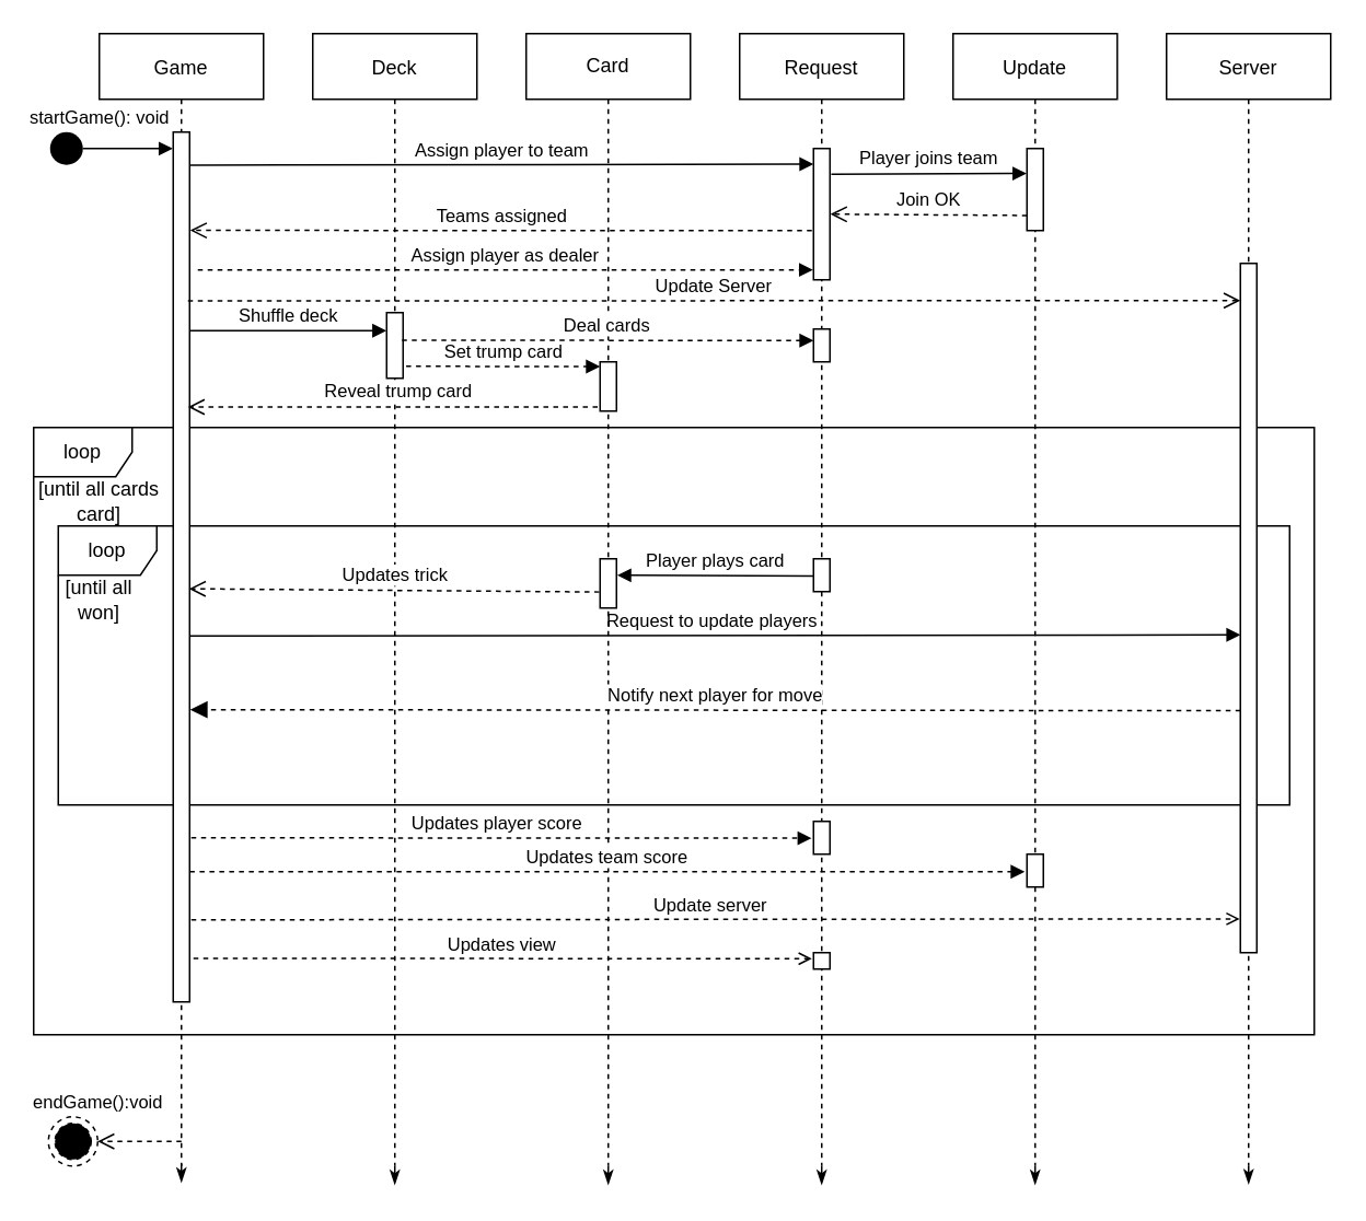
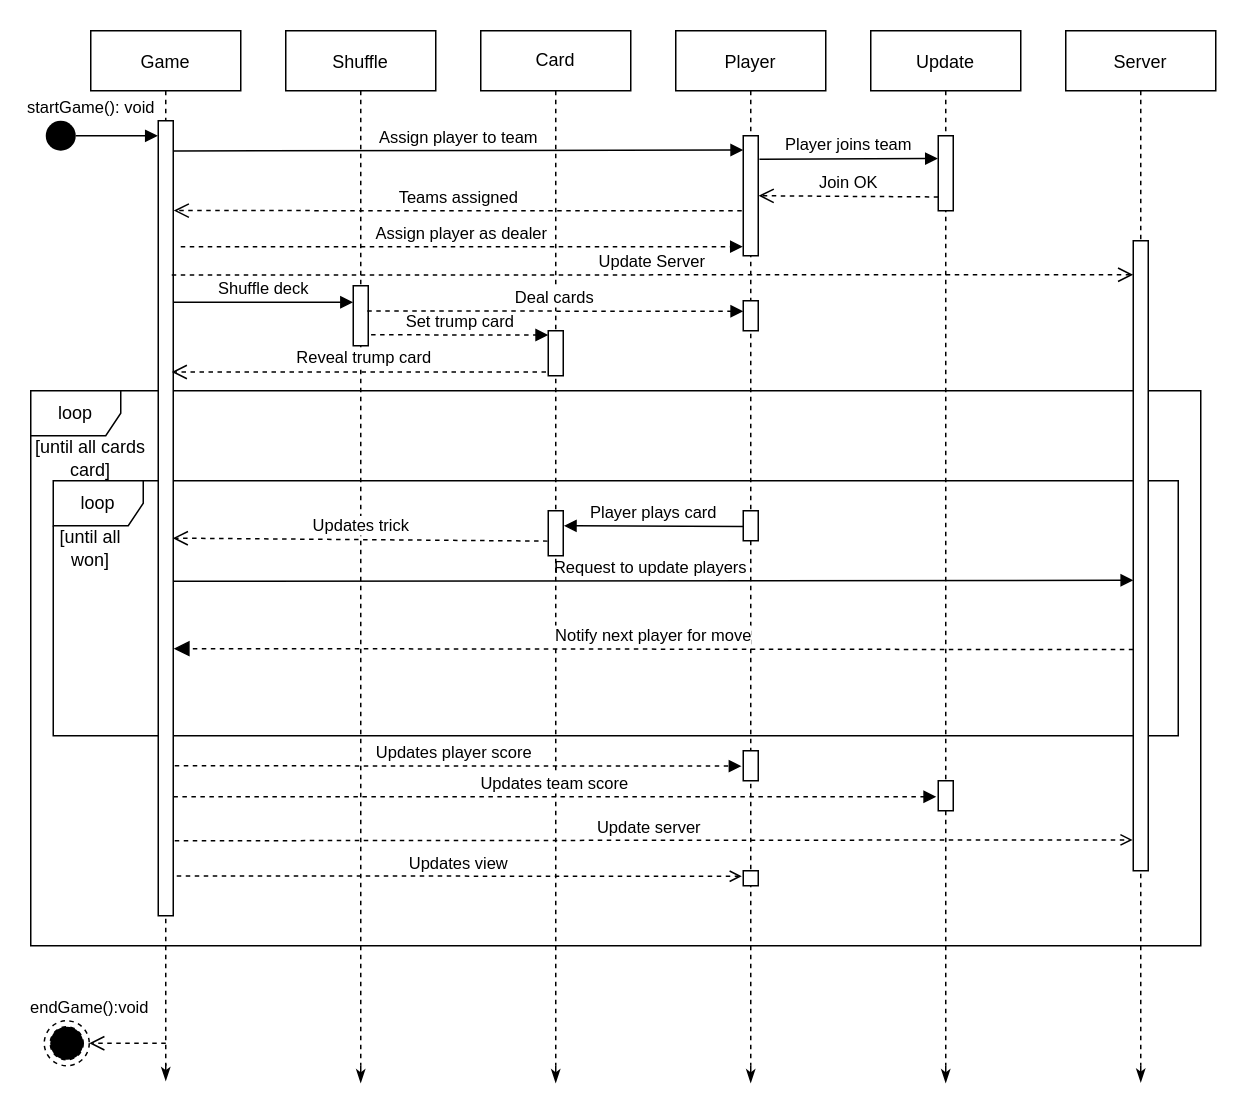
  <mxCell id="0" />
  <mxCell id="1" parent="0" />
  <mxCell id="2" value="loop" style="shape=umlFrame;whiteSpace=wrap;html=1;" parent="1" vertex="1"><mxGeometry x="20" y="260" width="780" height="370" as="geometry" /></mxCell>
  <mxCell id="3" value="loop" style="shape=umlFrame;whiteSpace=wrap;html=1;rounded=0;strokeColor=#000000;fillColor=none;gradientColor=none;" parent="1" vertex="1"><mxGeometry x="35" y="320" width="750" height="170" as="geometry" /></mxCell>
  <mxCell id="4" value="Game" style="shape=umlLifeline;perimeter=lifelinePerimeter;container=1;collapsible=0;recursiveResize=0;rounded=0;shadow=0;strokeWidth=1;" parent="1" vertex="1"><mxGeometry x="60" y="20" width="100" height="690" as="geometry" /></mxCell>
  <mxCell id="5" value="Request to update players" style="html=1;verticalAlign=bottom;endArrow=block;entryX=0.004;entryY=0.539;entryDx=0;entryDy=0;entryPerimeter=0;" parent="4" target="21" edge="1"><mxGeometry width="80" relative="1" as="geometry"><mxPoint x="50" y="367" as="sourcePoint" /><mxPoint x="130" y="360" as="targetPoint" /></mxGeometry></mxCell>
  <mxCell id="6" value="Updates player score" style="html=1;verticalAlign=bottom;endArrow=block;dashed=1;entryX=-0.114;entryY=0.513;entryDx=0;entryDy=0;entryPerimeter=0;" parent="4" target="13" edge="1"><mxGeometry width="80" relative="1" as="geometry"><mxPoint x="50" y="490" as="sourcePoint" /><mxPoint x="400" y="489" as="targetPoint" /></mxGeometry></mxCell>
  <mxCell id="7" value="Update server" style="html=1;verticalAlign=bottom;endArrow=open;dashed=1;endFill=0;entryX=-0.044;entryY=0.951;entryDx=0;entryDy=0;entryPerimeter=0;" parent="4" target="21" edge="1"><mxGeometry width="80" relative="1" as="geometry"><mxPoint x="50" y="540" as="sourcePoint" /><mxPoint x="130" y="540" as="targetPoint" /></mxGeometry></mxCell>
  <mxCell id="8" value="" style="html=1;points=[];perimeter=orthogonalPerimeter;rounded=0;" parent="4" vertex="1"><mxGeometry x="45" y="60" width="10" height="530" as="geometry" /></mxCell>
- <mxCell id="9" value="Request" style="shape=umlLifeline;perimeter=lifelinePerimeter;container=1;collapsible=0;recursiveResize=0;rounded=0;shadow=0;strokeWidth=1;" parent="1" vertex="1"><mxGeometry x="450" y="20" width="100" height="690" as="geometry" /></mxCell>
+ <mxCell id="9" value="Player" style="shape=umlLifeline;perimeter=lifelinePerimeter;container=1;collapsible=0;recursiveResize=0;rounded=0;shadow=0;strokeWidth=1;" parent="1" vertex="1"><mxGeometry x="450" y="20" width="100" height="690" as="geometry" /></mxCell>
  <mxCell id="10" value="" style="html=1;points=[];perimeter=orthogonalPerimeter;rounded=0;" parent="9" vertex="1"><mxGeometry x="45" y="70" width="10" height="80" as="geometry" /></mxCell>
  <mxCell id="11" value="" style="html=1;points=[];perimeter=orthogonalPerimeter;rounded=0;" parent="9" vertex="1"><mxGeometry x="45" y="180" width="10" height="20" as="geometry" /></mxCell>
  <mxCell id="12" value="" style="html=1;points=[];perimeter=orthogonalPerimeter;rounded=0;" parent="9" vertex="1"><mxGeometry x="45" y="320" width="10" height="20" as="geometry" /></mxCell>
  <mxCell id="13" value="" style="html=1;points=[];perimeter=orthogonalPerimeter;rounded=0;" parent="9" vertex="1"><mxGeometry x="45" y="480" width="10" height="20" as="geometry" /></mxCell>
  <mxCell id="14" value="" style="ellipse;fillColor=#000000;strokeColor=none;" parent="1" vertex="1"><mxGeometry x="30" y="80" width="20" height="20" as="geometry" /></mxCell>
  <mxCell id="15" value="startGame(): void" style="html=1;verticalAlign=bottom;endArrow=block;exitX=1;exitY=0.5;exitDx=0;exitDy=0;entryX=-0.025;entryY=0.019;entryDx=0;entryDy=0;entryPerimeter=0;" parent="1" source="14" target="8" edge="1"><mxGeometry x="-0.667" y="10" width="80" relative="1" as="geometry"><mxPoint x="60" y="89.8" as="sourcePoint" /><mxPoint x="100" y="90" as="targetPoint" /><mxPoint x="1" as="offset" /></mxGeometry></mxCell>
  <mxCell id="16" value="Update" style="shape=umlLifeline;perimeter=lifelinePerimeter;container=1;collapsible=0;recursiveResize=0;rounded=0;shadow=0;strokeWidth=1;" parent="1" vertex="1"><mxGeometry x="580" y="20" width="100" height="690" as="geometry" /></mxCell>
  <mxCell id="17" value="" style="html=1;points=[];perimeter=orthogonalPerimeter;rounded=0;" parent="16" vertex="1"><mxGeometry x="45" y="70" width="10" height="50" as="geometry" /></mxCell>
  <mxCell id="18" value="" style="html=1;points=[];perimeter=orthogonalPerimeter;rounded=0;" parent="16" vertex="1"><mxGeometry x="45" y="500" width="10" height="20" as="geometry" /></mxCell>
  <mxCell id="19" value="Join OK" style="html=1;verticalAlign=bottom;endArrow=open;dashed=1;endSize=8;entryX=1.024;entryY=0.5;entryDx=0;entryDy=0;entryPerimeter=0;exitX=0;exitY=0.816;exitDx=0;exitDy=0;exitPerimeter=0;" parent="1" source="17" target="10" edge="1"><mxGeometry relative="1" as="geometry"><mxPoint x="620" y="130" as="sourcePoint" /><mxPoint x="510" y="130" as="targetPoint" /></mxGeometry></mxCell>
  <mxCell id="20" value="Server" style="shape=umlLifeline;perimeter=lifelinePerimeter;container=1;collapsible=0;recursiveResize=0;rounded=0;shadow=0;strokeWidth=1;" parent="1" vertex="1"><mxGeometry x="710" y="20" width="100" height="690" as="geometry" /></mxCell>
  <mxCell id="21" value="" style="html=1;points=[];perimeter=orthogonalPerimeter;rounded=0;" parent="20" vertex="1"><mxGeometry x="45" y="140" width="10" height="420" as="geometry" /></mxCell>
  <mxCell id="22" value="Teams assigned" style="html=1;verticalAlign=bottom;endArrow=open;dashed=1;endSize=8;entryX=1.033;entryY=0.113;entryDx=0;entryDy=0;entryPerimeter=0;" parent="1" target="8" edge="1"><mxGeometry relative="1" as="geometry"><mxPoint x="494" y="140" as="sourcePoint" /><mxPoint x="130" y="140" as="targetPoint" /></mxGeometry></mxCell>
  <mxCell id="23" value="Update Server" style="html=1;verticalAlign=bottom;endArrow=open;dashed=1;endFill=0;endSize=8;entryX=-0.004;entryY=0.054;entryDx=0;entryDy=0;entryPerimeter=0;exitX=0.9;exitY=0.194;exitDx=0;exitDy=0;exitPerimeter=0;" parent="1" source="8" target="21" edge="1"><mxGeometry width="80" relative="1" as="geometry"><mxPoint x="120" y="183" as="sourcePoint" /><mxPoint x="750" y="183" as="targetPoint" /></mxGeometry></mxCell>
  <mxCell id="24" value="Assign player as dealer" style="html=1;verticalAlign=bottom;endArrow=block;dashed=1;entryX=-0.023;entryY=0.924;entryDx=0;entryDy=0;entryPerimeter=0;" parent="1" target="10" edge="1"><mxGeometry width="80" relative="1" as="geometry"><mxPoint x="120" y="164" as="sourcePoint" /><mxPoint x="490" y="164" as="targetPoint" /></mxGeometry></mxCell>
  <mxCell id="25" value="[until all cards card]" style="text;html=1;strokeColor=none;fillColor=none;align=center;verticalAlign=middle;whiteSpace=wrap;rounded=0;dashed=1;" parent="1" vertex="1"><mxGeometry x="20" y="290" width="80" height="30" as="geometry" /></mxCell>
- <mxCell id="26" value="Deck" style="shape=umlLifeline;perimeter=lifelinePerimeter;container=1;collapsible=0;recursiveResize=0;rounded=0;shadow=0;strokeWidth=1;" parent="1" vertex="1"><mxGeometry x="190" y="20" width="100" height="690" as="geometry" /></mxCell>
+ <mxCell id="26" value="Shuffle" style="shape=umlLifeline;perimeter=lifelinePerimeter;container=1;collapsible=0;recursiveResize=0;rounded=0;shadow=0;strokeWidth=1;" parent="1" vertex="1"><mxGeometry x="190" y="20" width="100" height="690" as="geometry" /></mxCell>
  <mxCell id="27" value="" style="html=1;points=[];perimeter=orthogonalPerimeter;rounded=0;" parent="26" vertex="1"><mxGeometry x="45" y="170" width="10" height="40" as="geometry" /></mxCell>
  <mxCell id="28" value="Reveal trump card" style="html=1;verticalAlign=bottom;endArrow=open;dashed=1;endSize=8;entryX=0.9;entryY=0.316;entryDx=0;entryDy=0;entryPerimeter=0;" parent="1" source="31" target="8" edge="1"><mxGeometry relative="1" as="geometry"><mxPoint x="310" y="250" as="sourcePoint" /><mxPoint x="120" y="250" as="targetPoint" /></mxGeometry></mxCell>
  <mxCell id="29" value="Player plays card" style="html=1;verticalAlign=bottom;endArrow=block;exitX=0.044;exitY=0.528;exitDx=0;exitDy=0;exitPerimeter=0;entryX=1.04;entryY=0.335;entryDx=0;entryDy=0;entryPerimeter=0;" parent="1" source="12" target="33" edge="1"><mxGeometry width="80" relative="1" as="geometry"><mxPoint x="490" y="350" as="sourcePoint" /><mxPoint x="250" y="349" as="targetPoint" /></mxGeometry></mxCell>
  <mxCell id="30" value="[until all won]" style="text;html=1;strokeColor=none;fillColor=none;align=center;verticalAlign=middle;whiteSpace=wrap;rounded=0;dashed=1;" parent="1" vertex="1"><mxGeometry x="30" y="350" width="60" height="30" as="geometry" /></mxCell>
  <mxCell id="31" value="Card" style="shape=umlLifeline;perimeter=lifelinePerimeter;whiteSpace=wrap;html=1;container=1;collapsible=0;recursiveResize=0;outlineConnect=0;rounded=0;strokeColor=#000000;fillColor=none;gradientColor=none;" parent="1" vertex="1"><mxGeometry x="320" y="20" width="100" height="690" as="geometry" /></mxCell>
  <mxCell id="32" value="" style="html=1;points=[];perimeter=orthogonalPerimeter;rounded=0;" parent="31" vertex="1"><mxGeometry x="45" y="200" width="10" height="30" as="geometry" /></mxCell>
  <mxCell id="33" value="" style="html=1;points=[];perimeter=orthogonalPerimeter;rounded=0;" parent="31" vertex="1"><mxGeometry x="45" y="320" width="10" height="30" as="geometry" /></mxCell>
  <mxCell id="34" value="Shuffle deck" style="html=1;verticalAlign=bottom;endArrow=block;entryX=-0.015;entryY=0.276;entryDx=0;entryDy=0;entryPerimeter=0;" parent="1" target="27" edge="1"><mxGeometry width="80" relative="1" as="geometry"><mxPoint x="115" y="201" as="sourcePoint" /><mxPoint x="230" y="201" as="targetPoint" /></mxGeometry></mxCell>
  <mxCell id="35" value="Deal cards" style="html=1;verticalAlign=bottom;endArrow=block;dashed=1;exitX=0.935;exitY=0.421;exitDx=0;exitDy=0;exitPerimeter=0;entryX=0;entryY=0.35;entryDx=0;entryDy=0;entryPerimeter=0;" parent="1" source="27" target="11" edge="1"><mxGeometry width="80" relative="1" as="geometry"><mxPoint x="240" y="220" as="sourcePoint" /><mxPoint x="490" y="207" as="targetPoint" /></mxGeometry></mxCell>
  <mxCell id="36" value="Updates trick" style="html=1;verticalAlign=bottom;endArrow=open;dashed=1;endSize=8;entryX=0.967;entryY=0.525;entryDx=0;entryDy=0;entryPerimeter=0;exitX=-0.046;exitY=0.675;exitDx=0;exitDy=0;exitPerimeter=0;" parent="1" source="33" target="8" edge="1"><mxGeometry relative="1" as="geometry"><mxPoint x="360" y="360" as="sourcePoint" /><mxPoint x="120" y="360" as="targetPoint" /></mxGeometry></mxCell>
  <mxCell id="37" value="Notify next player for move" style="html=1;verticalAlign=bottom;endArrow=block;dashed=1;endSize=8;endFill=1;entryX=1.033;entryY=0.664;entryDx=0;entryDy=0;entryPerimeter=0;exitX=0.004;exitY=0.649;exitDx=0;exitDy=0;exitPerimeter=0;" parent="1" source="21" target="8" edge="1"><mxGeometry relative="1" as="geometry"><mxPoint x="750" y="435" as="sourcePoint" /><mxPoint x="120" y="434" as="targetPoint" /></mxGeometry></mxCell>
  <mxCell id="38" value="Updates view" style="html=1;verticalAlign=bottom;endArrow=open;dashed=1;endFill=0;exitX=1.233;exitY=0.95;exitDx=0;exitDy=0;exitPerimeter=0;entryX=-0.098;entryY=0.366;entryDx=0;entryDy=0;entryPerimeter=0;" parent="1" source="8" target="45" edge="1"><mxGeometry width="80" relative="1" as="geometry"><mxPoint x="120" y="584" as="sourcePoint" /><mxPoint x="360" y="584" as="targetPoint" /></mxGeometry></mxCell>
  <mxCell id="39" value="Updates team score" style="html=1;verticalAlign=bottom;endArrow=block;dashed=1;exitX=0.551;exitY=0.74;exitDx=0;exitDy=0;exitPerimeter=0;entryX=-0.134;entryY=0.535;entryDx=0;entryDy=0;entryPerimeter=0;" parent="1" source="4" target="18" edge="1"><mxGeometry width="80" relative="1" as="geometry"><mxPoint x="110" y="510" as="sourcePoint" /><mxPoint x="620" y="531" as="targetPoint" /></mxGeometry></mxCell>
  <mxCell id="40" value="" style="ellipse;html=1;shape=endState;fillColor=#000000;strokeColor=#000000;rounded=0;dashed=1;" parent="1" vertex="1"><mxGeometry x="29" y="680" width="30" height="30" as="geometry" /></mxCell>
  <mxCell id="41" value="endGame():void" style="html=1;verticalAlign=bottom;endArrow=open;dashed=1;endSize=8;entryX=1;entryY=0.5;entryDx=0;entryDy=0;" parent="1" target="40" edge="1"><mxGeometry x="1" y="-15" relative="1" as="geometry"><mxPoint x="110" y="695" as="sourcePoint" /><mxPoint x="59" y="670" as="targetPoint" /><mxPoint as="offset" /></mxGeometry></mxCell>
  <mxCell id="42" value="Assign player to team" style="html=1;verticalAlign=bottom;endArrow=block;entryX=-0.002;entryY=0.119;entryDx=0;entryDy=0;entryPerimeter=0;exitX=1.048;exitY=0.038;exitDx=0;exitDy=0;exitPerimeter=0;" parent="1" source="8" target="10" edge="1"><mxGeometry width="80" relative="1" as="geometry"><mxPoint x="120" y="100" as="sourcePoint" /><mxPoint x="490" y="100" as="targetPoint" /></mxGeometry></mxCell>
  <mxCell id="43" value="Set trump card" style="html=1;verticalAlign=bottom;endArrow=block;dashed=1;exitX=1.189;exitY=0.818;exitDx=0;exitDy=0;exitPerimeter=0;entryX=-0.002;entryY=0.094;entryDx=0;entryDy=0;entryPerimeter=0;" parent="1" source="27" target="32" edge="1"><mxGeometry width="80" relative="1" as="geometry"><mxPoint x="240" y="230" as="sourcePoint" /><mxPoint x="360" y="223" as="targetPoint" /></mxGeometry></mxCell>
  <mxCell id="44" value="Player joins team" style="html=1;verticalAlign=bottom;endArrow=block;exitX=1.08;exitY=0.195;exitDx=0;exitDy=0;exitPerimeter=0;entryX=-0.022;entryY=0.304;entryDx=0;entryDy=0;entryPerimeter=0;" parent="1" source="10" target="17" edge="1"><mxGeometry width="80" relative="1" as="geometry"><mxPoint x="500" y="110" as="sourcePoint" /><mxPoint x="620" y="106" as="targetPoint" /></mxGeometry></mxCell>
  <mxCell id="45" value="" style="html=1;points=[];perimeter=orthogonalPerimeter;rounded=0;" parent="1" vertex="1"><mxGeometry x="495" y="580" width="10" height="10" as="geometry" /></mxCell>
  <mxCell id="46" value="" style="endArrow=classicThin;html=1;exitX=0.5;exitY=0.998;exitDx=0;exitDy=0;exitPerimeter=0;endFill=1;" parent="1" source="4" edge="1"><mxGeometry width="50" height="50" relative="1" as="geometry"><mxPoint x="109.88" y="710" as="sourcePoint" /><mxPoint x="110" y="720" as="targetPoint" /></mxGeometry></mxCell>
  <mxCell id="47" value="" style="endArrow=classicThin;html=1;exitX=0.5;exitY=0.998;exitDx=0;exitDy=0;exitPerimeter=0;endFill=1;" parent="1" edge="1"><mxGeometry width="50" height="50" relative="1" as="geometry"><mxPoint x="239.99" y="710" as="sourcePoint" /><mxPoint x="239.99" y="721.38" as="targetPoint" /></mxGeometry></mxCell>
  <mxCell id="48" value="" style="endArrow=classicThin;html=1;exitX=0.5;exitY=0.998;exitDx=0;exitDy=0;exitPerimeter=0;endFill=1;" parent="1" edge="1"><mxGeometry width="50" height="50" relative="1" as="geometry"><mxPoint x="369.99" y="710" as="sourcePoint" /><mxPoint x="369.99" y="721.38" as="targetPoint" /></mxGeometry></mxCell>
  <mxCell id="49" value="" style="endArrow=classicThin;html=1;exitX=0.5;exitY=0.998;exitDx=0;exitDy=0;exitPerimeter=0;endFill=1;" parent="1" edge="1"><mxGeometry width="50" height="50" relative="1" as="geometry"><mxPoint x="499.99" y="710" as="sourcePoint" /><mxPoint x="499.99" y="721.38" as="targetPoint" /></mxGeometry></mxCell>
  <mxCell id="50" value="" style="endArrow=classicThin;html=1;exitX=0.5;exitY=0.998;exitDx=0;exitDy=0;exitPerimeter=0;endFill=1;" parent="1" edge="1"><mxGeometry width="50" height="50" relative="1" as="geometry"><mxPoint x="629.99" y="710" as="sourcePoint" /><mxPoint x="629.99" y="721.38" as="targetPoint" /></mxGeometry></mxCell>
  <mxCell id="51" value="" style="endArrow=classicThin;html=1;exitX=0.5;exitY=1;exitDx=0;exitDy=0;exitPerimeter=0;endFill=1;" parent="1" source="20" edge="1"><mxGeometry width="50" height="50" relative="1" as="geometry"><mxPoint x="759.83" y="710" as="sourcePoint" /><mxPoint x="760" y="721" as="targetPoint" /></mxGeometry></mxCell>
